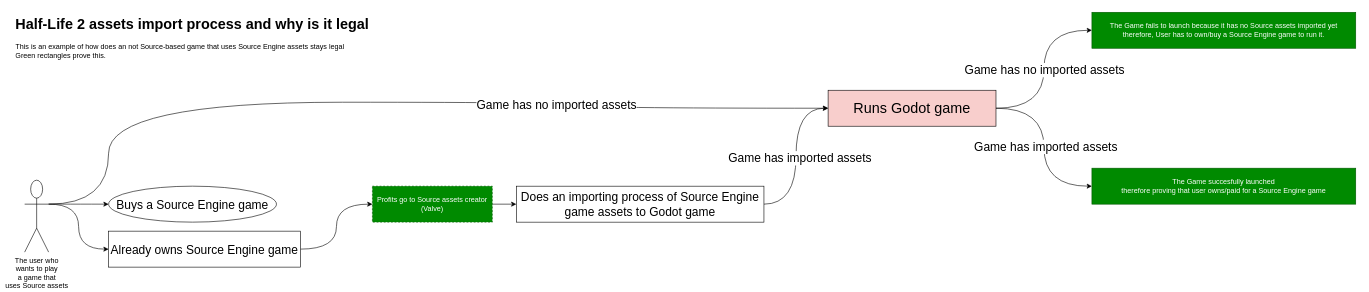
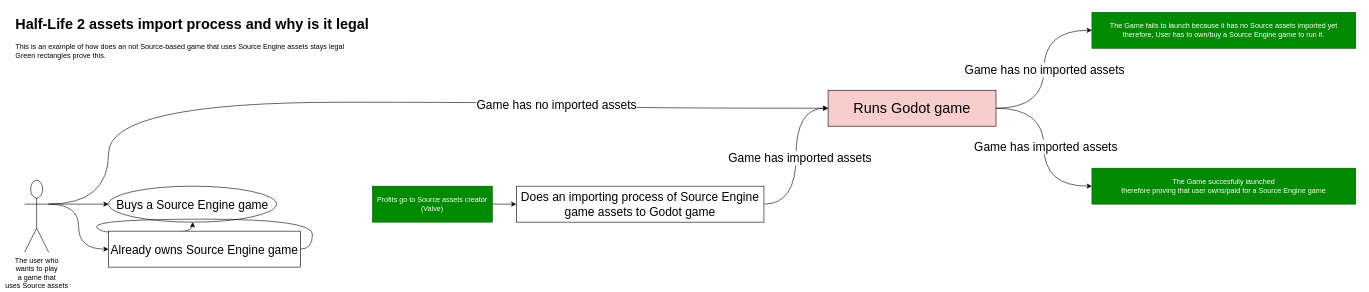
  <mxCell id="0" />
  <mxCell id="1" parent="0" />
  <mxCell id="2" style="edgeStyle=orthogonalEdgeStyle;rounded=0;orthogonalLoop=1;jettySize=auto;html=1;exitX=1;exitY=0.333;exitDx=0;exitDy=0;exitPerimeter=0;curved=1;entryX=0;entryY=0.5;entryDx=0;entryDy=0;" edge="1" parent="1" source="6" target="9"><mxGeometry relative="1" as="geometry"><mxPoint x="180" y="380" as="targetPoint" /><Array as="points"><mxPoint x="180" y="340" /><mxPoint x="180" y="170" /><mxPoint x="960" y="170" /><mxPoint x="960" y="180" /></Array></mxGeometry></mxCell>
  <mxCell id="3" value="&lt;font style=&quot;font-size: 20px;&quot;&gt;Game has no imported assets&lt;/font&gt;" style="edgeLabel;html=1;align=center;verticalAlign=middle;resizable=0;points=[];" vertex="1" connectable="0" parent="2"><mxGeometry x="0.374" y="-2" relative="1" as="geometry"><mxPoint as="offset" /></mxGeometry></mxCell>
  <mxCell id="4" style="edgeStyle=orthogonalEdgeStyle;rounded=0;orthogonalLoop=1;jettySize=auto;html=1;exitX=1;exitY=0.333;exitDx=0;exitDy=0;exitPerimeter=0;curved=1;entryX=0;entryY=0.5;entryDx=0;entryDy=0;" edge="1" parent="1" source="6" target="13"><mxGeometry relative="1" as="geometry"><mxPoint x="180" y="500" as="targetPoint" /></mxGeometry></mxCell>
  <mxCell id="5" style="edgeStyle=orthogonalEdgeStyle;rounded=0;orthogonalLoop=1;jettySize=auto;html=1;exitX=1;exitY=0.333;exitDx=0;exitDy=0;exitPerimeter=0;curved=1;entryX=0;entryY=0.5;entryDx=0;entryDy=0;" edge="1" parent="1" source="6" target="17"><mxGeometry relative="1" as="geometry"><mxPoint x="180" y="620" as="targetPoint" /></mxGeometry></mxCell>
  <mxCell id="6" value="The user who&lt;br&gt;wants to play&lt;br&gt;a game that&lt;br&gt;uses Source assets" style="shape=umlActor;verticalLabelPosition=bottom;verticalAlign=top;html=1;outlineConnect=0;" vertex="1" parent="1"><mxGeometry x="40" y="300" width="40" height="120" as="geometry" /></mxCell>
  <mxCell id="7" style="edgeStyle=orthogonalEdgeStyle;rounded=0;orthogonalLoop=1;jettySize=auto;html=1;exitX=1;exitY=0.5;exitDx=0;exitDy=0;curved=1;entryX=0;entryY=0.5;entryDx=0;entryDy=0;" edge="1" parent="1" source="9" target="22"><mxGeometry relative="1" as="geometry"><mxPoint x="1900" y="200" as="targetPoint" /></mxGeometry></mxCell>
  <mxCell id="8" value="&lt;font style=&quot;font-size: 20px;&quot;&gt;Game has imported assets&lt;/font&gt;" style="edgeLabel;html=1;align=center;verticalAlign=middle;resizable=0;points=[];" vertex="1" connectable="0" parent="7"><mxGeometry x="-0.014" y="2" relative="1" as="geometry"><mxPoint as="offset" /></mxGeometry></mxCell>
  <mxCell id="9" value="&lt;font style=&quot;font-size: 24px;&quot;&gt;Runs Godot game&lt;/font&gt;" style="rounded=0;whiteSpace=wrap;html=1;fillColor=#f8cecc;" vertex="1" parent="1"><mxGeometry x="1380" y="150" width="280" height="60" as="geometry" /></mxCell>
  <mxCell id="10" value="The Game fails to launch because it has no Source assets imported yet&lt;br&gt;therefore, User has to own/buy a Source Engine game to run it." style="rounded=0;whiteSpace=wrap;html=1;fillColor=#008a00;fontColor=#ffffff;strokeColor=#005700;" vertex="1" parent="1"><mxGeometry x="1820" y="20" width="440" height="60" as="geometry" /></mxCell>
  <mxCell id="11" value="" style="endArrow=classic;html=1;rounded=0;exitX=1;exitY=0.5;exitDx=0;exitDy=0;entryX=0;entryY=0.5;entryDx=0;entryDy=0;edgeStyle=orthogonalEdgeStyle;curved=1;" edge="1" parent="1" source="9" target="10"><mxGeometry relative="1" as="geometry"><mxPoint x="1940" y="340" as="sourcePoint" /><mxPoint x="2040" y="340" as="targetPoint" /></mxGeometry></mxCell>
  <mxCell id="12" value="&lt;font style=&quot;font-size: 20px;&quot;&gt;Game has no imported assets&lt;/font&gt;" style="edgeLabel;resizable=0;html=1;align=center;verticalAlign=middle;" connectable="0" vertex="1" parent="11"><mxGeometry relative="1" as="geometry" /></mxCell>
  <mxCell id="13" value="Buys a Source Engine game" style="ellipse;whiteSpace=wrap;html=1;fontSize=20;" vertex="1" parent="1"><mxGeometry x="180" y="310" width="280" height="60" as="geometry" /></mxCell>
  <mxCell id="14" style="edgeStyle=orthogonalEdgeStyle;rounded=0;orthogonalLoop=1;jettySize=auto;html=1;exitX=1;exitY=0.5;exitDx=0;exitDy=0;entryX=0;entryY=0.5;entryDx=0;entryDy=0;" edge="1" parent="1" source="15" target="21"><mxGeometry relative="1" as="geometry" /></mxCell>
- <mxCell id="15" value="Profits go to Source assets creator (Valve)" style="rounded=0;whiteSpace=wrap;html=1;fillColor=#008a00;fontColor=#ffffff;strokeColor=#005700;dashed=1;" vertex="1" parent="1"><mxGeometry x="620" y="310" width="200" height="60" as="geometry" /></mxCell>
- <mxCell id="16" style="edgeStyle=orthogonalEdgeStyle;rounded=0;orthogonalLoop=1;jettySize=auto;html=1;exitX=1;exitY=0.5;exitDx=0;exitDy=0;entryX=0;entryY=0.5;entryDx=0;entryDy=0;curved=1;" edge="1" parent="1" source="17" target="15"><mxGeometry relative="1" as="geometry" /></mxCell>
+ <mxCell id="15" value="Profits go to Source assets creator (Valve)" style="rounded=0;whiteSpace=wrap;html=1;fillColor=#008a00;fontColor=#ffffff;strokeColor=#005700;" vertex="1" parent="1"><mxGeometry x="620" y="310" width="200" height="60" as="geometry" /></mxCell>
+ <mxCell id="16" style="edgeStyle=orthogonalEdgeStyle;rounded=0;orthogonalLoop=1;jettySize=auto;html=1;exitX=1;exitY=0.5;exitDx=0;exitDy=0;curved=1;" edge="1" parent="1" source="17" target="13"><mxGeometry relative="1" as="geometry" /></mxCell>
  <mxCell id="17" value="Already owns Source Engine game" style="rounded=0;whiteSpace=wrap;html=1;fontSize=20;" vertex="1" parent="1"><mxGeometry x="180" y="385" width="320" height="60" as="geometry" /></mxCell>
  <mxCell id="18" value="&lt;h1&gt;Half-Life 2 assets import process and why is it legal&lt;/h1&gt;&lt;p&gt;This is an example of how does an not Source-based game that uses Source Engine assets stays legal&lt;br&gt;Green rectangles prove this.&lt;/p&gt;" style="text;html=1;strokeColor=none;fillColor=none;spacing=5;spacingTop=-20;whiteSpace=wrap;overflow=hidden;rounded=0;" vertex="1" parent="1"><mxGeometry x="20" y="20" width="680" height="120" as="geometry" /></mxCell>
  <mxCell id="19" style="edgeStyle=orthogonalEdgeStyle;rounded=0;orthogonalLoop=1;jettySize=auto;html=1;exitX=1;exitY=0.5;exitDx=0;exitDy=0;entryX=0;entryY=0.5;entryDx=0;entryDy=0;curved=1;" edge="1" parent="1" source="21" target="9"><mxGeometry relative="1" as="geometry" /></mxCell>
  <mxCell id="20" value="&lt;font style=&quot;font-size: 20px;&quot;&gt;Game has imported assets&lt;/font&gt;" style="edgeLabel;html=1;align=center;verticalAlign=middle;resizable=0;points=[];" vertex="1" connectable="0" parent="19"><mxGeometry x="-0.015" y="-5" relative="1" as="geometry"><mxPoint x="1" as="offset" /></mxGeometry></mxCell>
  <mxCell id="21" value="Does an importing process of Source Engine game assets to Godot game" style="rounded=0;whiteSpace=wrap;html=1;fontSize=20;" vertex="1" parent="1"><mxGeometry x="860" y="310" width="413" height="60" as="geometry" /></mxCell>
  <mxCell id="22" value="The Game succesfully launched&lt;br&gt;therefore proving that user owns/paid for a Source Engine game" style="rounded=0;whiteSpace=wrap;html=1;fillColor=#008a00;fontColor=#ffffff;strokeColor=#005700;" vertex="1" parent="1"><mxGeometry x="1820" y="280" width="440" height="60" as="geometry" /></mxCell>
